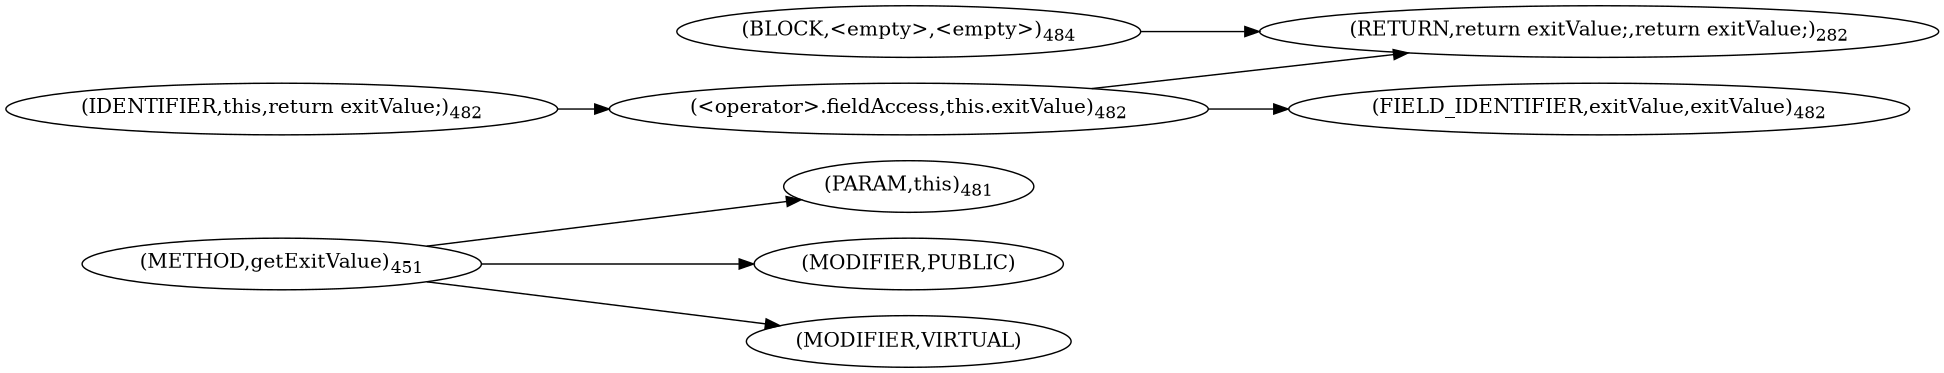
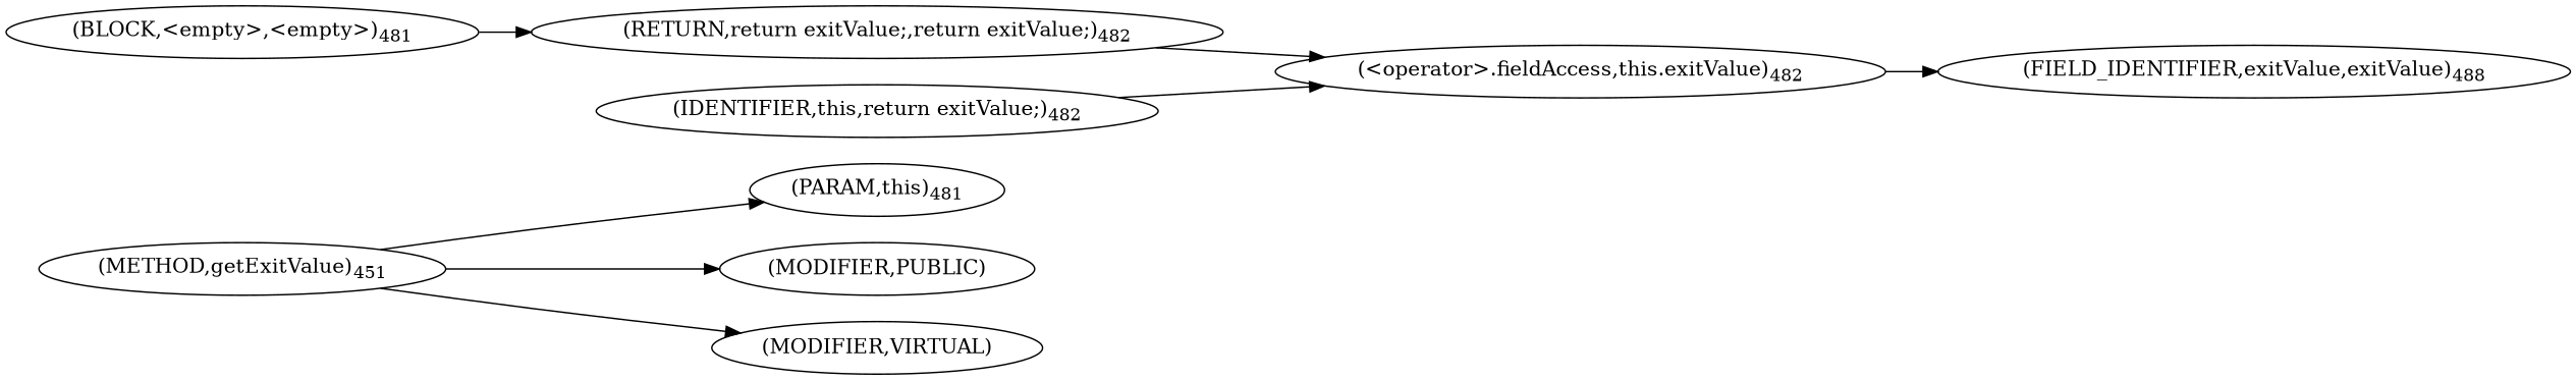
  digraph {
    rankdir=LR
    n1 [label=<(METHOD,getExitValue)<SUB>451</SUB>>]
    n2 [label=<(PARAM,this)<SUB>481</SUB>>]
    n3 [label=<(MODIFIER,PUBLIC)>]
    n4 [label=<(MODIFIER,VIRTUAL)>]
-   n5 [label=<(BLOCK,&lt;empty&gt;,&lt;empty&gt;)<SUB>484</SUB>>]
-   n6 [label=<(RETURN,return exitValue;,return exitValue;)<SUB>282</SUB>>]
+   n5 [label=<(BLOCK,&lt;empty&gt;,&lt;empty&gt;)<SUB>481</SUB>>]
+   n6 [label=<(RETURN,return exitValue;,return exitValue;)<SUB>482</SUB>>]
    n7 [label=<(&lt;operator&gt;.fieldAccess,this.exitValue)<SUB>482</SUB>>]
-   n8 [label=<(FIELD_IDENTIFIER,exitValue,exitValue)<SUB>482</SUB>>]
+   n8 [label=<(FIELD_IDENTIFIER,exitValue,exitValue)<SUB>488</SUB>>]
    n9 [label=<(IDENTIFIER,this,return exitValue;)<SUB>482</SUB>>]
    n1 -> n2
    n1 -> n3
    n1 -> n4
    n5 -> n6
-   n7 -> n6
+   n6 -> n7
    n7 -> n8
    n9 -> n7
  }
